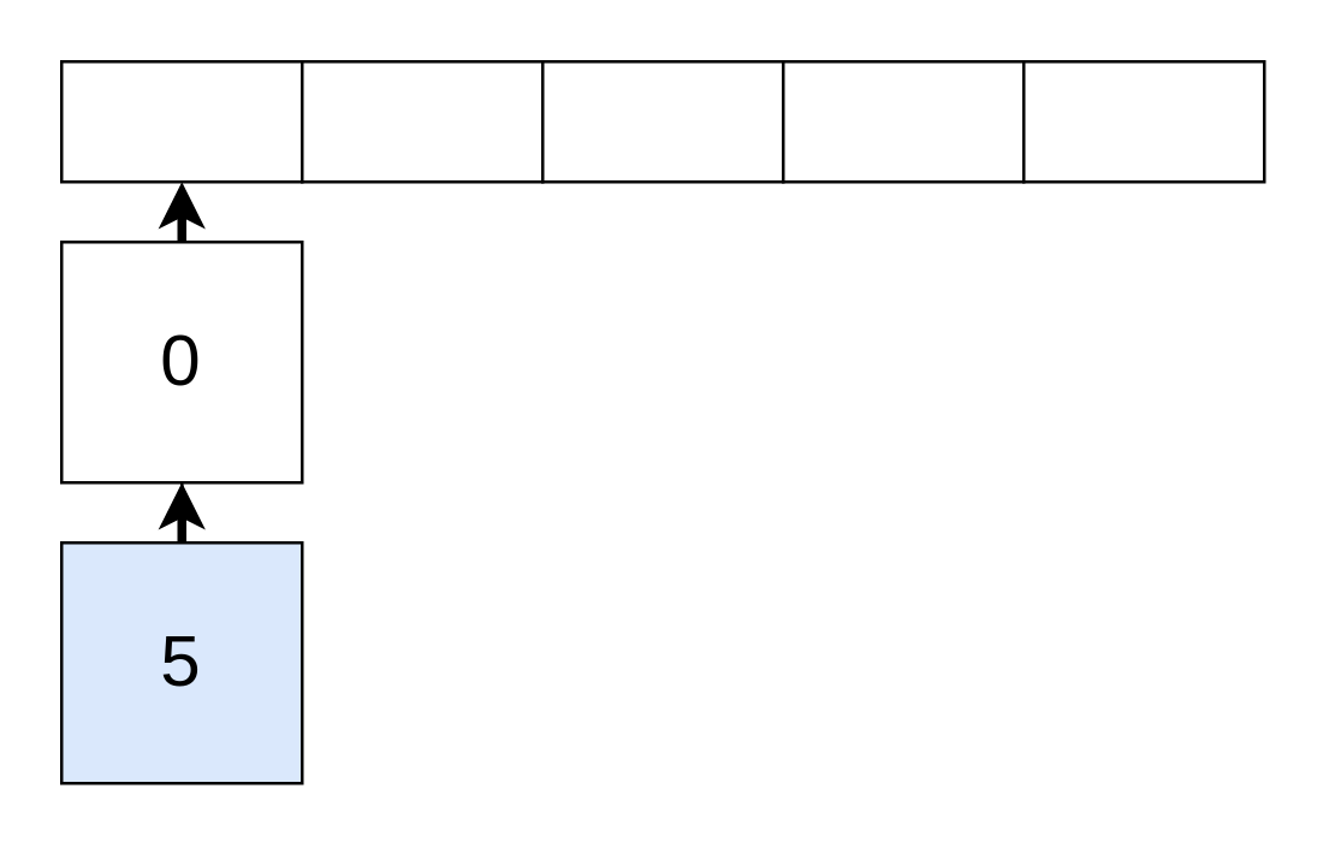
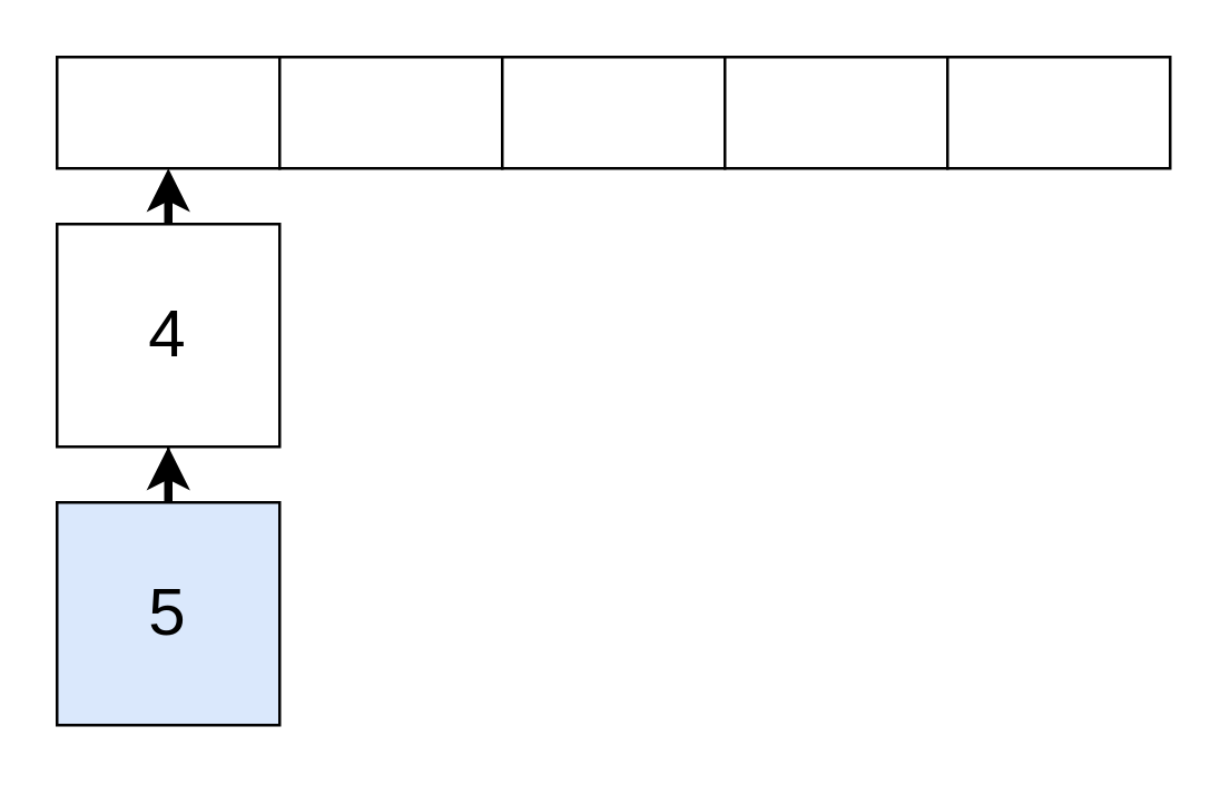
  <mxCell id="0" />
  <mxCell id="1" parent="0" />
- <mxCell id="2" value="0" style="whiteSpace=wrap;html=1;aspect=fixed;fontSize=24;" parent="1" vertex="1"><mxGeometry x="20" y="80" width="80" height="80" as="geometry" /></mxCell>
+ <mxCell id="2" value="4" style="whiteSpace=wrap;html=1;aspect=fixed;fontSize=24;" parent="1" vertex="1"><mxGeometry x="20" y="80" width="80" height="80" as="geometry" /></mxCell>
  <mxCell id="3" value="" style="endArrow=classic;html=1;rounded=0;strokeWidth=3;" parent="1" source="2" edge="1"><mxGeometry width="50" height="50" relative="1" as="geometry"><mxPoint x="40" y="90" as="sourcePoint" /><mxPoint x="60" y="60" as="targetPoint" /></mxGeometry></mxCell>
  <mxCell id="4" value="" style="rounded=0;whiteSpace=wrap;html=1;" parent="1" vertex="1"><mxGeometry x="20" y="20" width="80" height="40" as="geometry" /></mxCell>
  <mxCell id="5" value="" style="rounded=0;whiteSpace=wrap;html=1;" parent="1" vertex="1"><mxGeometry x="100" y="20" width="80" height="40" as="geometry" /></mxCell>
  <mxCell id="6" value="" style="rounded=0;whiteSpace=wrap;html=1;" parent="1" vertex="1"><mxGeometry x="180" y="20" width="80" height="40" as="geometry" /></mxCell>
  <mxCell id="7" value="" style="rounded=0;whiteSpace=wrap;html=1;" parent="1" vertex="1"><mxGeometry x="260" y="20" width="80" height="40" as="geometry" /></mxCell>
  <mxCell id="8" value="" style="rounded=0;whiteSpace=wrap;html=1;" parent="1" vertex="1"><mxGeometry x="340" y="20" width="80" height="40" as="geometry" /></mxCell>
  <mxCell id="9" value="" style="edgeStyle=orthogonalEdgeStyle;rounded=0;orthogonalLoop=1;jettySize=auto;html=1;endArrow=none;" parent="1" source="2" target="10" edge="1"><mxGeometry relative="1" as="geometry"><mxPoint x="60" y="160" as="sourcePoint" /></mxGeometry></mxCell>
  <mxCell id="10" value="5" style="whiteSpace=wrap;html=1;aspect=fixed;fontSize=24;fillColor=#dae8fc;" parent="1" vertex="1"><mxGeometry x="20" y="180" width="80" height="80" as="geometry" /></mxCell>
  <mxCell id="11" value="" style="endArrow=classic;html=1;rounded=0;strokeWidth=3;" parent="1" source="10" edge="1"><mxGeometry width="50" height="50" relative="1" as="geometry"><mxPoint x="-170" y="210" as="sourcePoint" /><mxPoint x="60" y="160" as="targetPoint" /></mxGeometry></mxCell>
